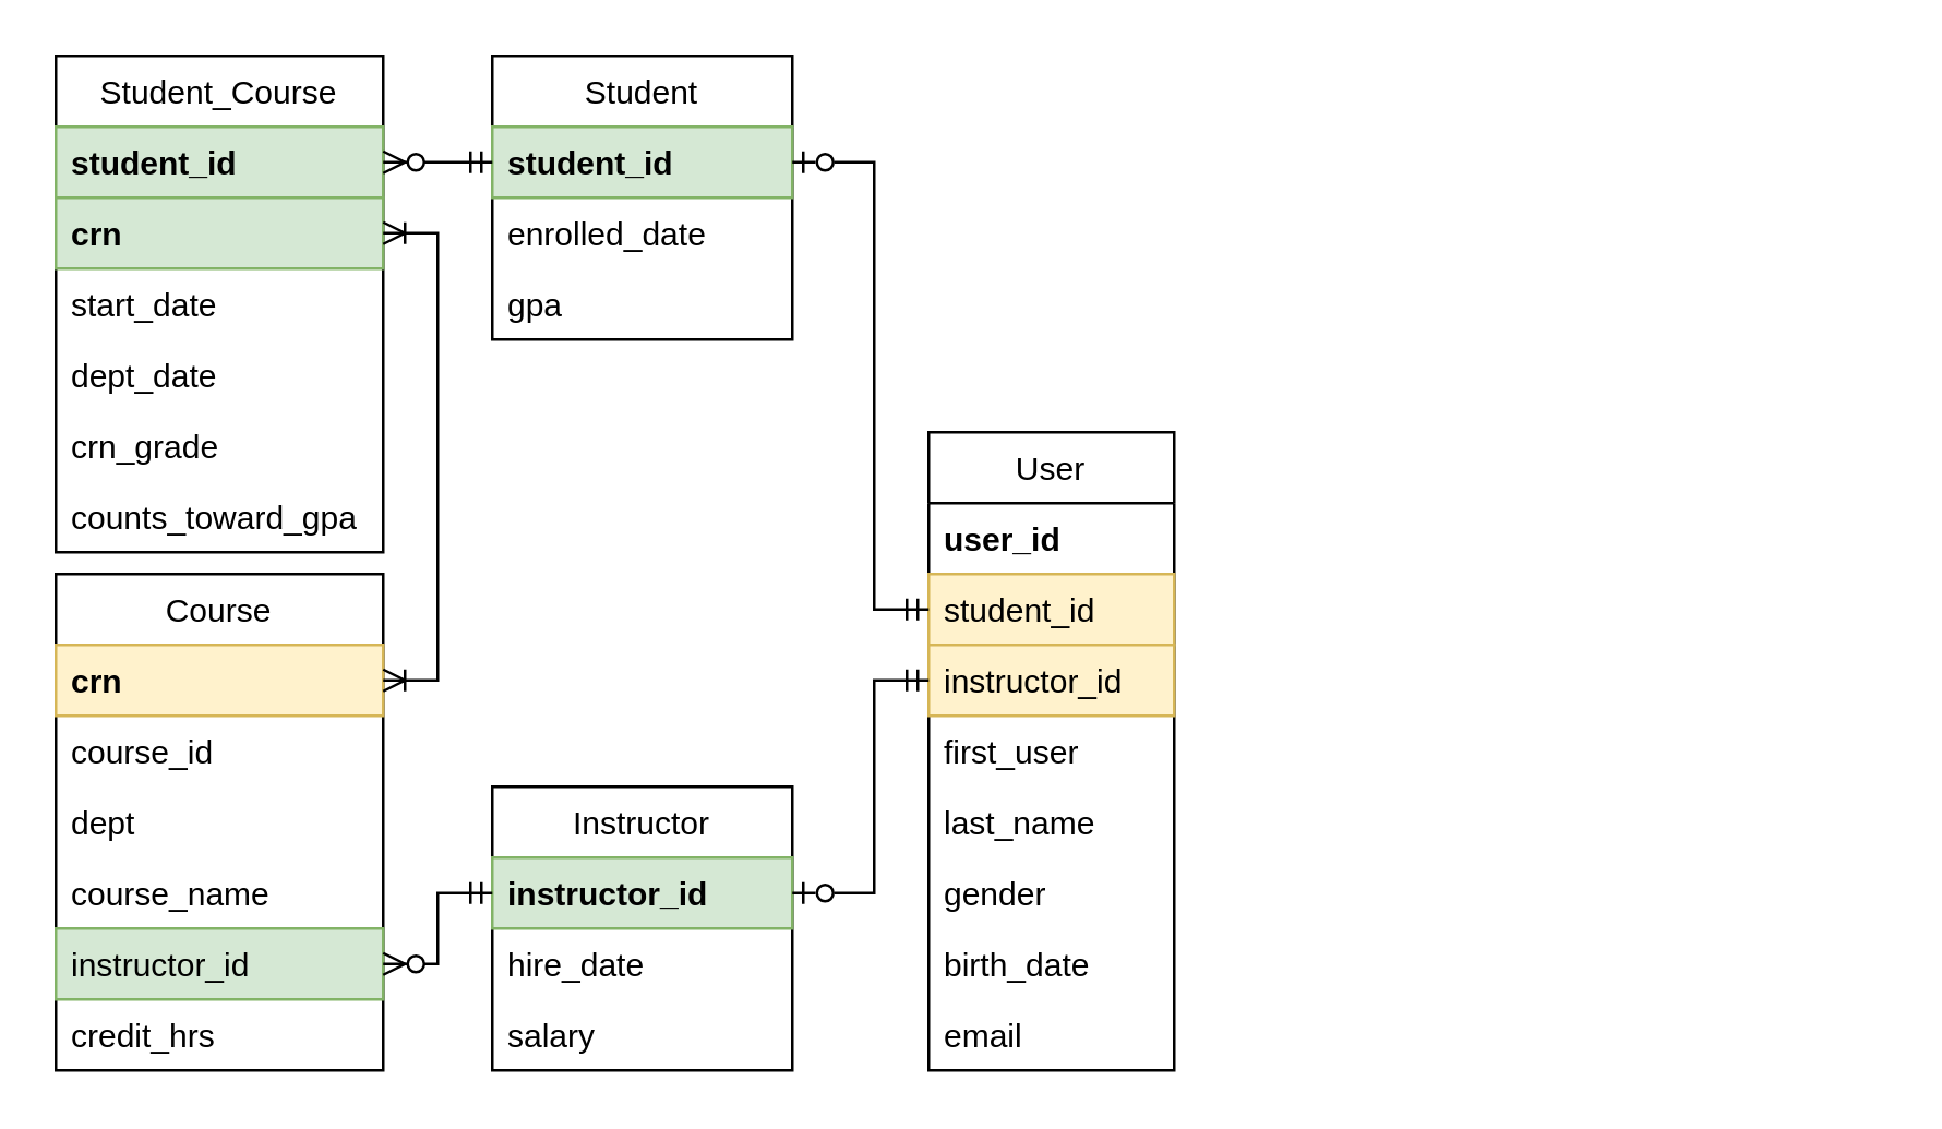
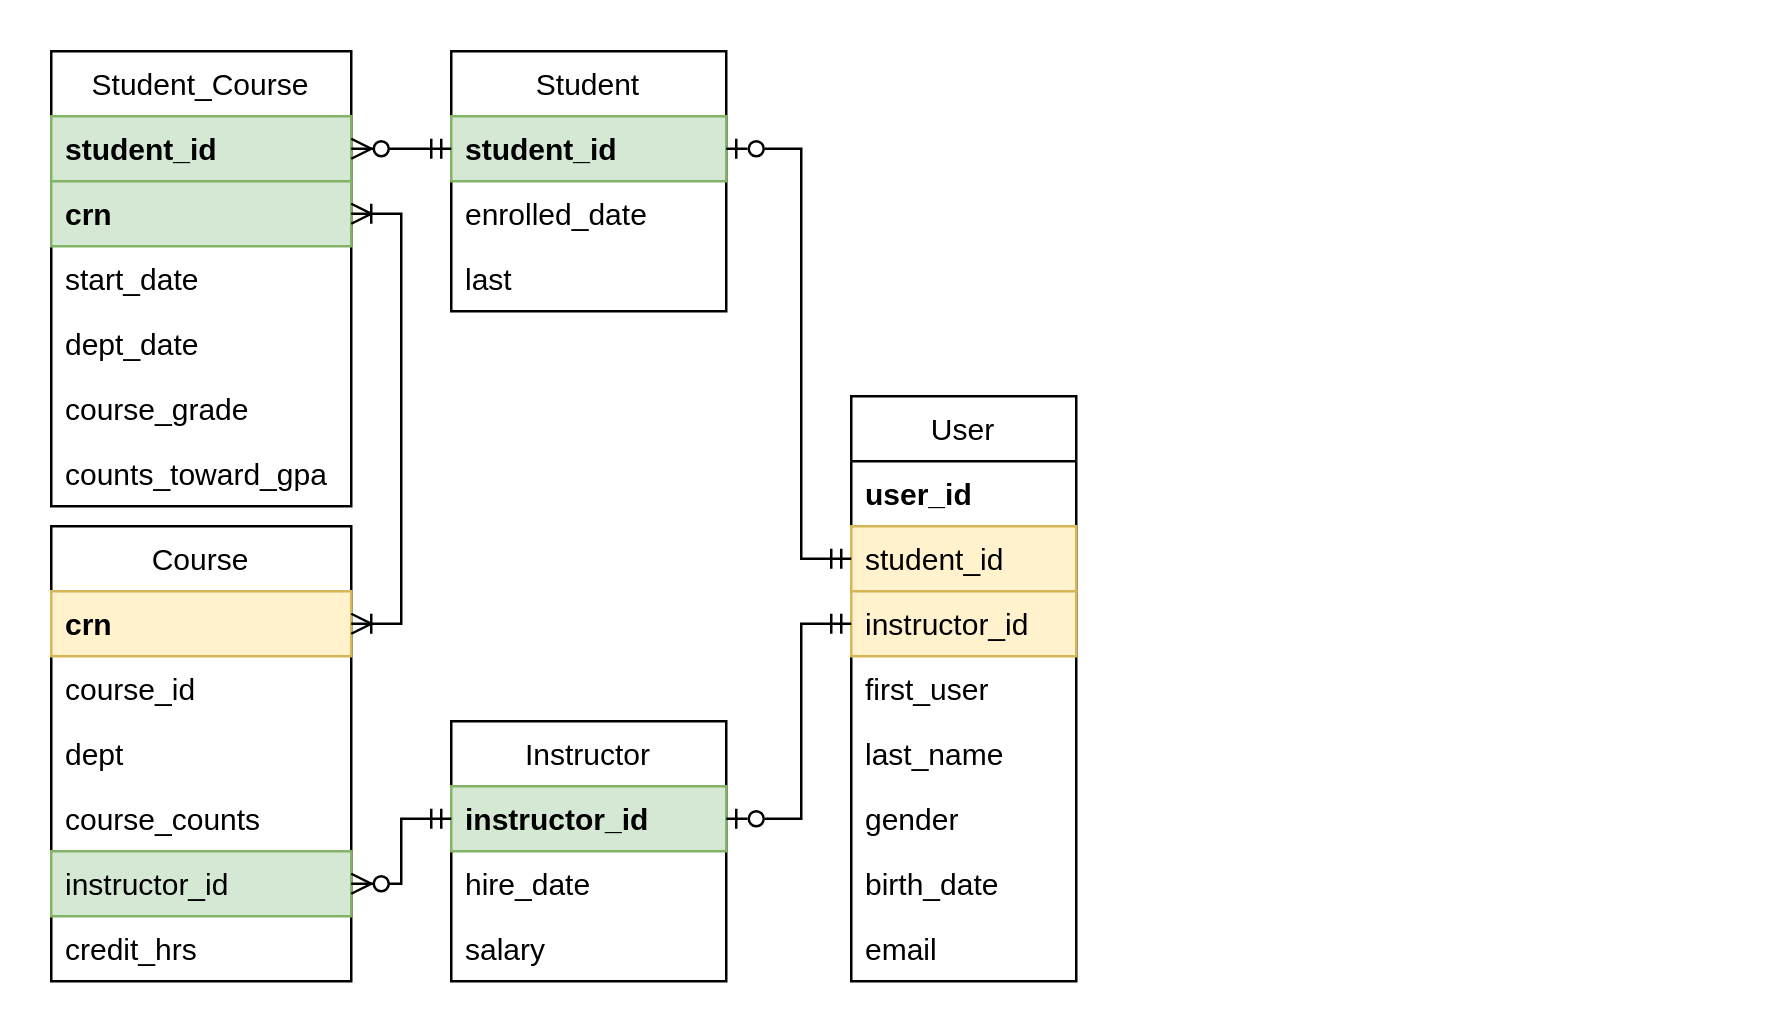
  <mxCell id="0" />
  <mxCell id="1" parent="0" />
  <mxCell id="2" value="Student" style="swimlane;fontStyle=0;childLayout=stackLayout;horizontal=1;startSize=26;fillColor=none;horizontalStack=0;resizeParent=1;resizeParentMax=0;resizeLast=0;collapsible=1;marginBottom=0;" parent="1" vertex="1"><mxGeometry x="180" y="20" width="110" height="104" as="geometry"><mxRectangle x="130" y="100" width="70" height="26" as="alternateBounds" /></mxGeometry></mxCell>
  <mxCell id="3" value="student_id&#10;" style="text;strokeColor=#82b366;fillColor=#d5e8d4;align=left;verticalAlign=top;spacingLeft=4;spacingRight=4;overflow=hidden;rotatable=0;points=[[0,0.5],[1,0.5]];portConstraint=eastwest;fontStyle=1" parent="2" vertex="1"><mxGeometry y="26" width="110" height="26" as="geometry" /></mxCell>
  <mxCell id="4" value="enrolled_date" style="text;strokeColor=none;fillColor=none;align=left;verticalAlign=top;spacingLeft=4;spacingRight=4;overflow=hidden;rotatable=0;points=[[0,0.5],[1,0.5]];portConstraint=eastwest;" parent="2" vertex="1"><mxGeometry y="52" width="110" height="26" as="geometry" /></mxCell>
- <mxCell id="5" value="gpa" style="text;strokeColor=none;fillColor=none;align=left;verticalAlign=top;spacingLeft=4;spacingRight=4;overflow=hidden;rotatable=0;points=[[0,0.5],[1,0.5]];portConstraint=eastwest;" parent="2" vertex="1"><mxGeometry y="78" width="110" height="26" as="geometry" /></mxCell>
+ <mxCell id="5" value="last" style="text;strokeColor=none;fillColor=none;align=left;verticalAlign=top;spacingLeft=4;spacingRight=4;overflow=hidden;rotatable=0;points=[[0,0.5],[1,0.5]];portConstraint=eastwest;" parent="2" vertex="1"><mxGeometry y="78" width="110" height="26" as="geometry" /></mxCell>
  <mxCell id="6" value="Student_Course" style="swimlane;fontStyle=0;childLayout=stackLayout;horizontal=1;startSize=26;fillColor=none;horizontalStack=0;resizeParent=1;resizeParentMax=0;resizeLast=0;collapsible=1;marginBottom=0;" parent="1" vertex="1"><mxGeometry x="20" y="20" width="120" height="182" as="geometry" /></mxCell>
  <mxCell id="7" value="student_id" style="text;strokeColor=#82b366;fillColor=#d5e8d4;align=left;verticalAlign=top;spacingLeft=4;spacingRight=4;overflow=hidden;rotatable=0;points=[[0,0.5],[1,0.5]];portConstraint=eastwest;fontStyle=1" parent="6" vertex="1"><mxGeometry y="26" width="120" height="26" as="geometry" /></mxCell>
  <mxCell id="8" value="crn" style="text;strokeColor=#82b366;fillColor=#d5e8d4;align=left;verticalAlign=top;spacingLeft=4;spacingRight=4;overflow=hidden;rotatable=0;points=[[0,0.5],[1,0.5]];portConstraint=eastwest;fontStyle=1" parent="6" vertex="1"><mxGeometry y="52" width="120" height="26" as="geometry" /></mxCell>
  <mxCell id="9" value="start_date" style="text;strokeColor=none;fillColor=none;align=left;verticalAlign=top;spacingLeft=4;spacingRight=4;overflow=hidden;rotatable=0;points=[[0,0.5],[1,0.5]];portConstraint=eastwest;" parent="6" vertex="1"><mxGeometry y="78" width="120" height="26" as="geometry" /></mxCell>
  <mxCell id="10" value="dept_date" style="text;strokeColor=none;fillColor=none;align=left;verticalAlign=top;spacingLeft=4;spacingRight=4;overflow=hidden;rotatable=0;points=[[0,0.5],[1,0.5]];portConstraint=eastwest;" parent="6" vertex="1"><mxGeometry y="104" width="120" height="26" as="geometry" /></mxCell>
- <mxCell id="11" value="crn_grade" style="text;strokeColor=none;fillColor=none;align=left;verticalAlign=top;spacingLeft=4;spacingRight=4;overflow=hidden;rotatable=0;points=[[0,0.5],[1,0.5]];portConstraint=eastwest;" parent="6" vertex="1"><mxGeometry y="130" width="120" height="26" as="geometry" /></mxCell>
+ <mxCell id="11" value="course_grade" style="text;strokeColor=none;fillColor=none;align=left;verticalAlign=top;spacingLeft=4;spacingRight=4;overflow=hidden;rotatable=0;points=[[0,0.5],[1,0.5]];portConstraint=eastwest;" parent="6" vertex="1"><mxGeometry y="130" width="120" height="26" as="geometry" /></mxCell>
  <mxCell id="12" value="counts_toward_gpa" style="text;strokeColor=none;fillColor=none;align=left;verticalAlign=top;spacingLeft=4;spacingRight=4;overflow=hidden;rotatable=0;points=[[0,0.5],[1,0.5]];portConstraint=eastwest;" parent="6" vertex="1"><mxGeometry y="156" width="120" height="26" as="geometry" /></mxCell>
  <mxCell id="13" value="Course" style="swimlane;fontStyle=0;childLayout=stackLayout;horizontal=1;startSize=26;horizontalStack=0;resizeParent=1;resizeParentMax=0;resizeLast=0;collapsible=1;marginBottom=0;" parent="1" vertex="1"><mxGeometry x="20" y="210" width="120" height="182" as="geometry" /></mxCell>
  <mxCell id="14" value="crn" style="text;strokeColor=#d6b656;fillColor=#fff2cc;align=left;verticalAlign=top;spacingLeft=4;spacingRight=4;overflow=hidden;rotatable=0;points=[[0,0.5],[1,0.5]];portConstraint=eastwest;fontStyle=1" parent="13" vertex="1"><mxGeometry y="26" width="120" height="26" as="geometry" /></mxCell>
  <mxCell id="15" value="course_id" style="text;align=left;verticalAlign=top;spacingLeft=4;spacingRight=4;overflow=hidden;rotatable=0;points=[[0,0.5],[1,0.5]];portConstraint=eastwest;" parent="13" vertex="1"><mxGeometry y="52" width="120" height="26" as="geometry" /></mxCell>
  <mxCell id="16" value="dept" style="text;strokeColor=none;fillColor=none;align=left;verticalAlign=top;spacingLeft=4;spacingRight=4;overflow=hidden;rotatable=0;points=[[0,0.5],[1,0.5]];portConstraint=eastwest;" parent="13" vertex="1"><mxGeometry y="78" width="120" height="26" as="geometry" /></mxCell>
- <mxCell id="17" value="course_name" style="text;strokeColor=none;fillColor=none;align=left;verticalAlign=top;spacingLeft=4;spacingRight=4;overflow=hidden;rotatable=0;points=[[0,0.5],[1,0.5]];portConstraint=eastwest;" parent="13" vertex="1"><mxGeometry y="104" width="120" height="26" as="geometry" /></mxCell>
+ <mxCell id="17" value="course_counts" style="text;strokeColor=none;fillColor=none;align=left;verticalAlign=top;spacingLeft=4;spacingRight=4;overflow=hidden;rotatable=0;points=[[0,0.5],[1,0.5]];portConstraint=eastwest;" parent="13" vertex="1"><mxGeometry y="104" width="120" height="26" as="geometry" /></mxCell>
  <mxCell id="18" value="instructor_id" style="text;strokeColor=#82b366;fillColor=#d5e8d4;align=left;verticalAlign=top;spacingLeft=4;spacingRight=4;overflow=hidden;rotatable=0;points=[[0,0.5],[1,0.5]];portConstraint=eastwest;" parent="13" vertex="1"><mxGeometry y="130" width="120" height="26" as="geometry" /></mxCell>
  <mxCell id="19" value="credit_hrs" style="text;strokeColor=none;fillColor=none;align=left;verticalAlign=top;spacingLeft=4;spacingRight=4;overflow=hidden;rotatable=0;points=[[0,0.5],[1,0.5]];portConstraint=eastwest;" parent="13" vertex="1"><mxGeometry y="156" width="120" height="26" as="geometry" /></mxCell>
  <mxCell id="20" value="" style="edgeStyle=orthogonalEdgeStyle;rounded=0;orthogonalLoop=1;jettySize=auto;html=1;entryX=0;entryY=0.5;entryDx=0;entryDy=0;startArrow=ERzeroToMany;startFill=1;endArrow=ERmandOne;endFill=0;" parent="1" source="7" target="3" edge="1"><mxGeometry relative="1" as="geometry" /></mxCell>
  <mxCell id="21" value="" style="edgeStyle=orthogonalEdgeStyle;rounded=0;orthogonalLoop=1;jettySize=auto;html=1;startArrow=ERoneToMany;startFill=0;endArrow=ERoneToMany;endFill=0;entryX=1;entryY=0.5;entryDx=0;entryDy=0;exitX=1;exitY=0.5;exitDx=0;exitDy=0;" parent="1" source="8" target="14" edge="1"><mxGeometry relative="1" as="geometry" /></mxCell>
  <mxCell id="22" value="User" style="swimlane;fontStyle=0;childLayout=stackLayout;horizontal=1;startSize=26;horizontalStack=0;resizeParent=1;resizeParentMax=0;resizeLast=0;collapsible=1;marginBottom=0;" parent="1" vertex="1"><mxGeometry x="340" y="158" width="90" height="234" as="geometry" /></mxCell>
  <mxCell id="23" value="user_id" style="text;align=left;verticalAlign=middle;spacingLeft=4;spacingRight=4;overflow=hidden;rotatable=0;points=[[0,0.5],[1,0.5]];portConstraint=eastwest;fontStyle=1" parent="22" vertex="1"><mxGeometry y="26" width="90" height="26" as="geometry" /></mxCell>
  <mxCell id="24" value="student_id" style="text;strokeColor=#d6b656;fillColor=#fff2cc;align=left;verticalAlign=top;spacingLeft=4;spacingRight=4;overflow=hidden;rotatable=0;points=[[0,0.5],[1,0.5]];portConstraint=eastwest;" parent="22" vertex="1"><mxGeometry y="52" width="90" height="26" as="geometry" /></mxCell>
  <mxCell id="25" value="instructor_id" style="text;strokeColor=#d6b656;fillColor=#fff2cc;align=left;verticalAlign=top;spacingLeft=4;spacingRight=4;overflow=hidden;rotatable=0;points=[[0,0.5],[1,0.5]];portConstraint=eastwest;" parent="22" vertex="1"><mxGeometry y="78" width="90" height="26" as="geometry" /></mxCell>
  <mxCell id="26" value="first_user" style="text;strokeColor=none;fillColor=none;align=left;verticalAlign=top;spacingLeft=4;spacingRight=4;overflow=hidden;rotatable=0;points=[[0,0.5],[1,0.5]];portConstraint=eastwest;" parent="22" vertex="1"><mxGeometry y="104" width="90" height="26" as="geometry" /></mxCell>
  <mxCell id="27" value="last_name" style="text;strokeColor=none;fillColor=none;align=left;verticalAlign=top;spacingLeft=4;spacingRight=4;overflow=hidden;rotatable=0;points=[[0,0.5],[1,0.5]];portConstraint=eastwest;" parent="22" vertex="1"><mxGeometry y="130" width="90" height="26" as="geometry" /></mxCell>
  <mxCell id="28" value="gender" style="text;strokeColor=none;fillColor=none;align=left;verticalAlign=top;spacingLeft=4;spacingRight=4;overflow=hidden;rotatable=0;points=[[0,0.5],[1,0.5]];portConstraint=eastwest;" parent="22" vertex="1"><mxGeometry y="156" width="90" height="26" as="geometry" /></mxCell>
  <mxCell id="29" value="birth_date" style="text;strokeColor=none;fillColor=none;align=left;verticalAlign=top;spacingLeft=4;spacingRight=4;overflow=hidden;rotatable=0;points=[[0,0.5],[1,0.5]];portConstraint=eastwest;" parent="22" vertex="1"><mxGeometry y="182" width="90" height="26" as="geometry" /></mxCell>
  <mxCell id="30" value="email" style="text;strokeColor=none;fillColor=none;align=left;verticalAlign=top;spacingLeft=4;spacingRight=4;overflow=hidden;rotatable=0;points=[[0,0.5],[1,0.5]];portConstraint=eastwest;" parent="22" vertex="1"><mxGeometry y="208" width="90" height="26" as="geometry" /></mxCell>
  <mxCell id="31" style="edgeStyle=orthogonalEdgeStyle;rounded=0;orthogonalLoop=1;jettySize=auto;html=1;exitX=1;exitY=0.5;exitDx=0;exitDy=0;startArrow=ERoneToMany;startFill=0;endArrow=ERzeroToMany;endFill=0;" parent="1" edge="1"><mxGeometry relative="1" as="geometry"><mxPoint x="690" y="225.059" as="targetPoint" /></mxGeometry></mxCell>
  <mxCell id="32" style="edgeStyle=orthogonalEdgeStyle;rounded=0;orthogonalLoop=1;jettySize=auto;html=1;exitX=1;exitY=0.5;exitDx=0;exitDy=0;startArrow=ERzeroToOne;startFill=0;endArrow=ERmandOne;endFill=0;entryX=0;entryY=0.5;entryDx=0;entryDy=0;" parent="1" source="3" target="24" edge="1"><mxGeometry relative="1" as="geometry"><mxPoint x="430" y="147" as="sourcePoint" /><mxPoint x="480" y="170" as="targetPoint" /><Array as="points"><mxPoint x="320" y="59" /><mxPoint x="320" y="223" /></Array></mxGeometry></mxCell>
  <mxCell id="33" value="Instructor" style="swimlane;fontStyle=0;childLayout=stackLayout;horizontal=1;startSize=26;fillColor=none;horizontalStack=0;resizeParent=1;resizeParentMax=0;resizeLast=0;collapsible=1;marginBottom=0;" parent="1" vertex="1"><mxGeometry x="180" y="288" width="110" height="104" as="geometry"><mxRectangle x="130" y="100" width="70" height="26" as="alternateBounds" /></mxGeometry></mxCell>
  <mxCell id="34" value="instructor_id" style="text;strokeColor=#82b366;fillColor=#d5e8d4;align=left;verticalAlign=top;spacingLeft=4;spacingRight=4;overflow=hidden;rotatable=0;points=[[0,0.5],[1,0.5]];portConstraint=eastwest;fontStyle=1" parent="33" vertex="1"><mxGeometry y="26" width="110" height="26" as="geometry" /></mxCell>
  <mxCell id="35" value="hire_date" style="text;strokeColor=none;fillColor=none;align=left;verticalAlign=top;spacingLeft=4;spacingRight=4;overflow=hidden;rotatable=0;points=[[0,0.5],[1,0.5]];portConstraint=eastwest;" parent="33" vertex="1"><mxGeometry y="52" width="110" height="26" as="geometry" /></mxCell>
  <mxCell id="36" value="salary" style="text;strokeColor=none;fillColor=none;align=left;verticalAlign=top;spacingLeft=4;spacingRight=4;overflow=hidden;rotatable=0;points=[[0,0.5],[1,0.5]];portConstraint=eastwest;" parent="33" vertex="1"><mxGeometry y="78" width="110" height="26" as="geometry" /></mxCell>
  <mxCell id="37" style="edgeStyle=orthogonalEdgeStyle;rounded=0;orthogonalLoop=1;jettySize=auto;html=1;exitX=1;exitY=0.5;exitDx=0;exitDy=0;startArrow=ERzeroToOne;startFill=0;endArrow=ERmandOne;endFill=0;" parent="1" source="34" target="25" edge="1"><mxGeometry relative="1" as="geometry"><Array as="points"><mxPoint x="320" y="327" /><mxPoint x="320" y="249" /></Array></mxGeometry></mxCell>
  <mxCell id="38" style="edgeStyle=orthogonalEdgeStyle;rounded=0;orthogonalLoop=1;jettySize=auto;html=1;exitX=1;exitY=0.5;exitDx=0;exitDy=0;startArrow=ERzeroToMany;startFill=1;endArrow=ERmandOne;endFill=0;" parent="1" source="18" target="34" edge="1"><mxGeometry relative="1" as="geometry" /></mxCell>
